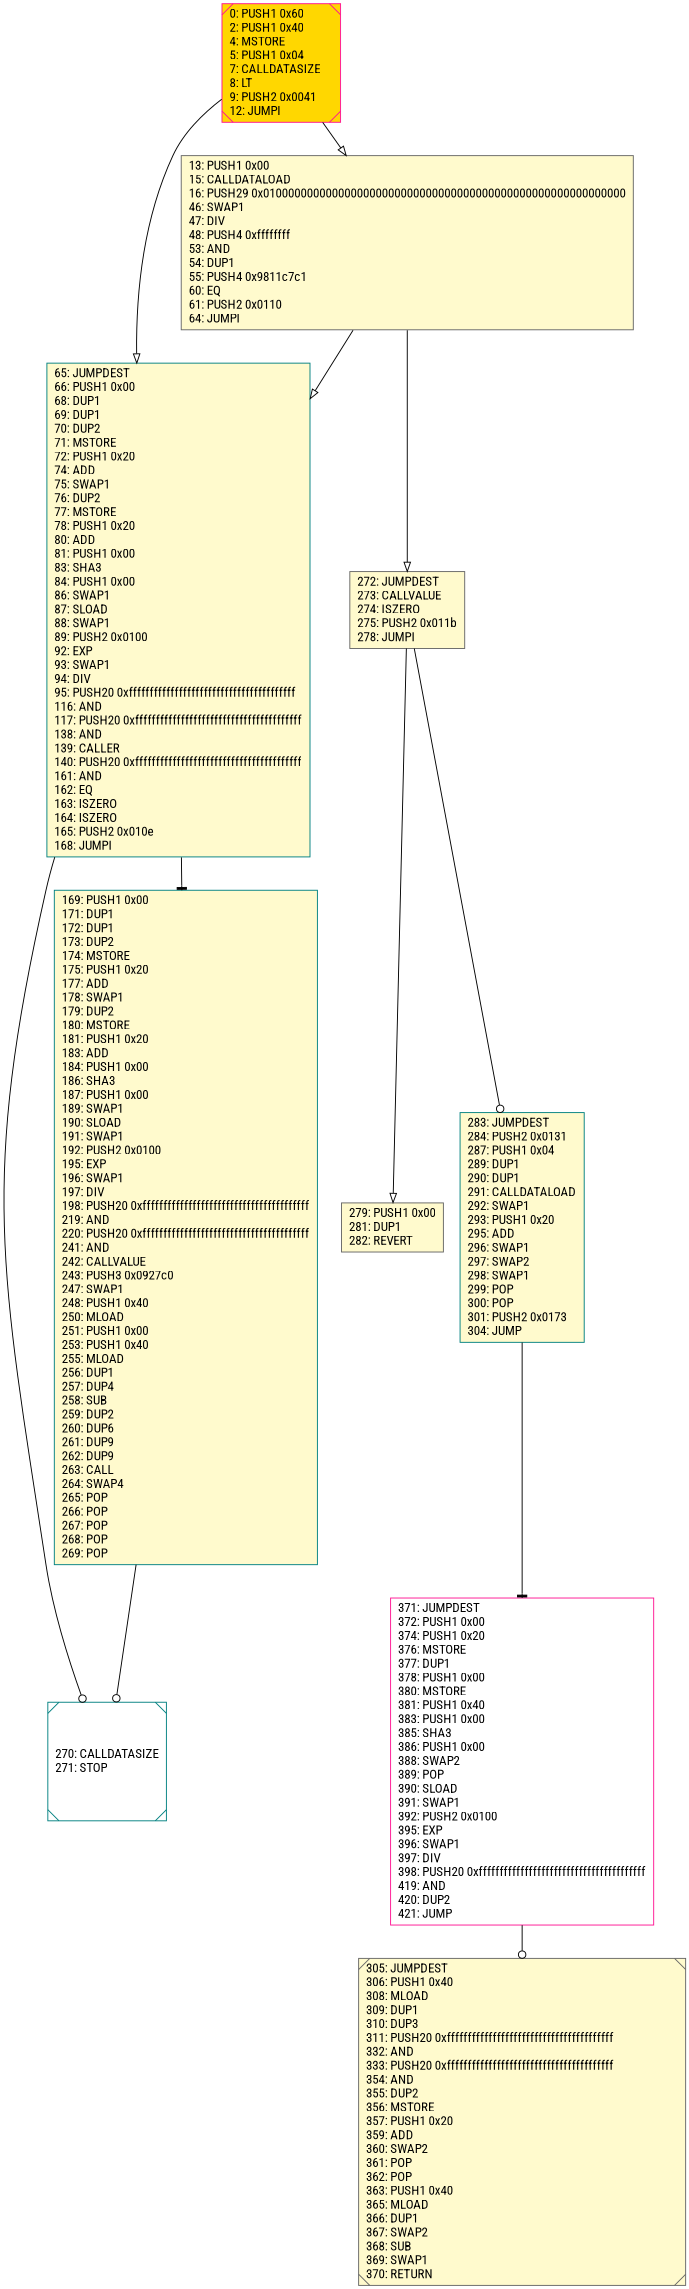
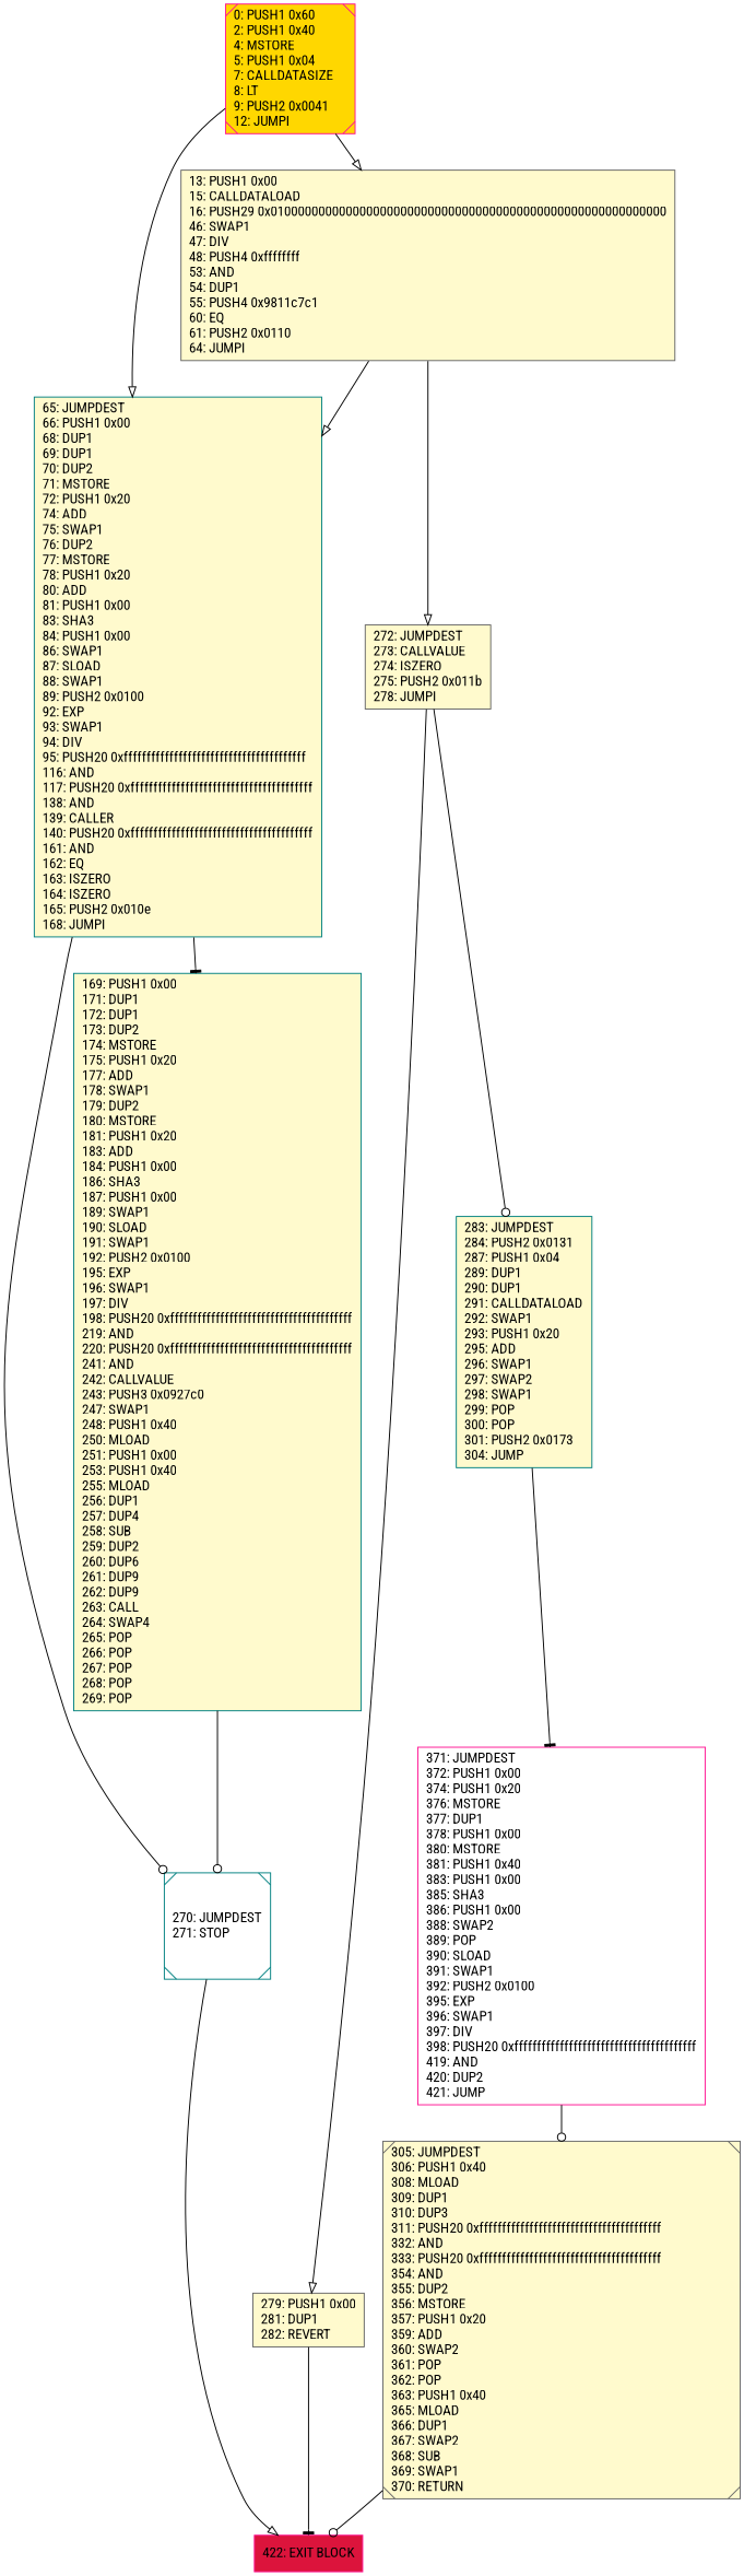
  digraph {
    fontname="Roboto Condensed"
    rankdir=UD
    node [color=teal fillcolor=lemonchiffon fontcolor=black fontname="Roboto Condensed" shape=box style=filled]
    edge [arrowhead=onormal fontname="Roboto Condensed"]
    n1 [label="65: JUMPDEST\l66: PUSH1 0x00\l68: DUP1\l69: DUP1\l70: DUP2\l71: MSTORE\l72: PUSH1 0x20\l74: ADD\l75: SWAP1\l76: DUP2\l77: MSTORE\l78: PUSH1 0x20\l80: ADD\l81: PUSH1 0x00\l83: SHA3\l84: PUSH1 0x00\l86: SWAP1\l87: SLOAD\l88: SWAP1\l89: PUSH2 0x0100\l92: EXP\l93: SWAP1\l94: DIV\l95: PUSH20 0xffffffffffffffffffffffffffffffffffffffff\l116: AND\l117: PUSH20 0xffffffffffffffffffffffffffffffffffffffff\l138: AND\l139: CALLER\l140: PUSH20 0xffffffffffffffffffffffffffffffffffffffff\l161: AND\l162: EQ\l163: ISZERO\l164: ISZERO\l165: PUSH2 0x010e\l168: JUMPI\l"]
-   n2 [fillcolor=white label="270: CALLDATASIZE\l271: STOP\l" shape=Msquare]
+   n2 [fillcolor=white label="270: JUMPDEST\l271: STOP\l" shape=Msquare]
    n3 [label="169: PUSH1 0x00\l171: DUP1\l172: DUP1\l173: DUP2\l174: MSTORE\l175: PUSH1 0x20\l177: ADD\l178: SWAP1\l179: DUP2\l180: MSTORE\l181: PUSH1 0x20\l183: ADD\l184: PUSH1 0x00\l186: SHA3\l187: PUSH1 0x00\l189: SWAP1\l190: SLOAD\l191: SWAP1\l192: PUSH2 0x0100\l195: EXP\l196: SWAP1\l197: DIV\l198: PUSH20 0xffffffffffffffffffffffffffffffffffffffff\l219: AND\l220: PUSH20 0xffffffffffffffffffffffffffffffffffffffff\l241: AND\l242: CALLVALUE\l243: PUSH3 0x0927c0\l247: SWAP1\l248: PUSH1 0x40\l250: MLOAD\l251: PUSH1 0x00\l253: PUSH1 0x40\l255: MLOAD\l256: DUP1\l257: DUP4\l258: SUB\l259: DUP2\l260: DUP6\l261: DUP9\l262: DUP9\l263: CALL\l264: SWAP4\l265: POP\l266: POP\l267: POP\l268: POP\l269: POP\l"]
+   n4 [color=deeppink fillcolor=crimson label="422: EXIT BLOCK\l"]
    n5 [color=gray40 label="305: JUMPDEST\l306: PUSH1 0x40\l308: MLOAD\l309: DUP1\l310: DUP3\l311: PUSH20 0xffffffffffffffffffffffffffffffffffffffff\l332: AND\l333: PUSH20 0xffffffffffffffffffffffffffffffffffffffff\l354: AND\l355: DUP2\l356: MSTORE\l357: PUSH1 0x20\l359: ADD\l360: SWAP2\l361: POP\l362: POP\l363: PUSH1 0x40\l365: MLOAD\l366: DUP1\l367: SWAP2\l368: SUB\l369: SWAP1\l370: RETURN\l" shape=Msquare]
    n6 [color=deeppink fillcolor=gold label="0: PUSH1 0x60\l2: PUSH1 0x40\l4: MSTORE\l5: PUSH1 0x04\l7: CALLDATASIZE\l8: LT\l9: PUSH2 0x0041\l12: JUMPI\l" shape=Msquare]
    n7 [color=gray40 label="13: PUSH1 0x00\l15: CALLDATALOAD\l16: PUSH29 0x0100000000000000000000000000000000000000000000000000000000\l46: SWAP1\l47: DIV\l48: PUSH4 0xffffffff\l53: AND\l54: DUP1\l55: PUSH4 0x9811c7c1\l60: EQ\l61: PUSH2 0x0110\l64: JUMPI\l"]
    n8 [color=gray40 label="272: JUMPDEST\l273: CALLVALUE\l274: ISZERO\l275: PUSH2 0x011b\l278: JUMPI\l"]
    n9 [color=gray40 label="279: PUSH1 0x00\l281: DUP1\l282: REVERT\l"]
    n10 [label="283: JUMPDEST\l284: PUSH2 0x0131\l287: PUSH1 0x04\l289: DUP1\l290: DUP1\l291: CALLDATALOAD\l292: SWAP1\l293: PUSH1 0x20\l295: ADD\l296: SWAP1\l297: SWAP2\l298: SWAP1\l299: POP\l300: POP\l301: PUSH2 0x0173\l304: JUMP\l"]
    n11 [color=deeppink fillcolor=white label="371: JUMPDEST\l372: PUSH1 0x00\l374: PUSH1 0x20\l376: MSTORE\l377: DUP1\l378: PUSH1 0x00\l380: MSTORE\l381: PUSH1 0x40\l383: PUSH1 0x00\l385: SHA3\l386: PUSH1 0x00\l388: SWAP2\l389: POP\l390: SLOAD\l391: SWAP1\l392: PUSH2 0x0100\l395: EXP\l396: SWAP1\l397: DIV\l398: PUSH20 0xffffffffffffffffffffffffffffffffffffffff\l419: AND\l420: DUP2\l421: JUMP\l"]
    n1 -> n2 [arrowhead=odot]
    n1 -> n3 [arrowhead=tee]
+   n2 -> n4
    n3 -> n2 [arrowhead=odot]
+   n5 -> n4 [arrowhead=odot]
    n6 -> n1
    n6 -> n7
    n7 -> n1
    n7 -> n8
    n8 -> n9
    n8 -> n10 [arrowhead=odot]
+   n9 -> n4 [arrowhead=tee]
    n10 -> n11 [arrowhead=tee]
    n11 -> n5 [arrowhead=odot]
  }
